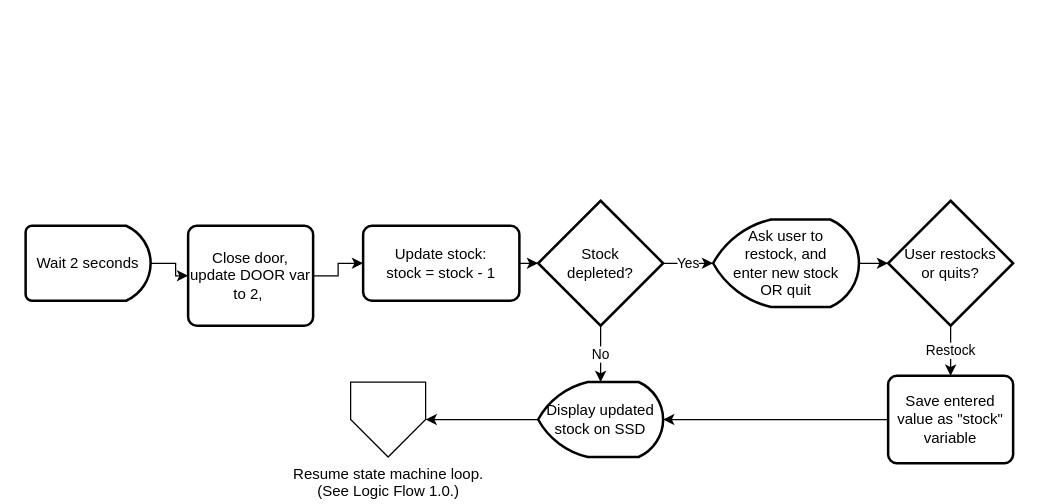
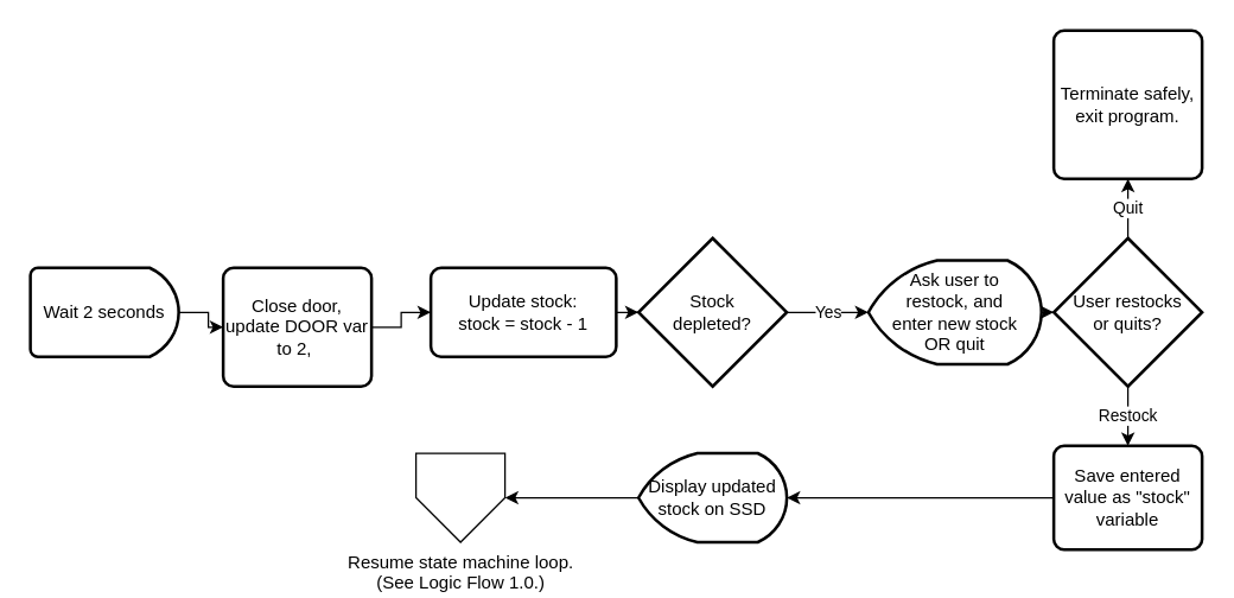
  <mxCell id="0" />
  <mxCell id="1" parent="0" />
  <mxCell id="2" value="" style="edgeStyle=orthogonalEdgeStyle;rounded=0;orthogonalLoop=1;jettySize=auto;html=1;" edge="1" parent="1" source="3" target="6"><mxGeometry relative="1" as="geometry" /></mxCell>
  <mxCell id="3" value="Update stock:&lt;br&gt;stock = stock - 1" style="rounded=1;whiteSpace=wrap;html=1;absoluteArcSize=1;arcSize=14;strokeWidth=2;" vertex="1" parent="1"><mxGeometry x="290" y="180" width="125" height="60" as="geometry" /></mxCell>
  <mxCell id="4" value="Yes" style="edgeStyle=orthogonalEdgeStyle;rounded=0;orthogonalLoop=1;jettySize=auto;html=1;" edge="1" parent="1" source="6" target="12"><mxGeometry relative="1" as="geometry" /></mxCell>
- <mxCell id="5" value="No" style="edgeStyle=orthogonalEdgeStyle;rounded=0;orthogonalLoop=1;jettySize=auto;html=1;" edge="1" parent="1" source="6" target="20"><mxGeometry relative="1" as="geometry" /></mxCell>
  <mxCell id="6" value="Stock &lt;br&gt;depleted?" style="strokeWidth=2;html=1;shape=mxgraph.flowchart.decision;whiteSpace=wrap;" vertex="1" parent="1"><mxGeometry x="430" y="160" width="100" height="100" as="geometry" /></mxCell>
  <mxCell id="7" value="" style="edgeStyle=orthogonalEdgeStyle;rounded=0;orthogonalLoop=1;jettySize=auto;html=1;" edge="1" parent="1" source="8" target="3"><mxGeometry relative="1" as="geometry" /></mxCell>
  <mxCell id="8" value="Close door, update DOOR var to 2,&amp;nbsp;" style="rounded=1;whiteSpace=wrap;html=1;absoluteArcSize=1;arcSize=14;strokeWidth=2;" vertex="1" parent="1"><mxGeometry x="150" y="180" width="100" height="80" as="geometry" /></mxCell>
  <mxCell id="9" value="" style="edgeStyle=orthogonalEdgeStyle;rounded=0;orthogonalLoop=1;jettySize=auto;html=1;" edge="1" parent="1" source="10" target="8"><mxGeometry relative="1" as="geometry" /></mxCell>
  <mxCell id="10" value="Wait 2 seconds" style="strokeWidth=2;html=1;shape=mxgraph.flowchart.delay;whiteSpace=wrap;" vertex="1" parent="1"><mxGeometry x="20" y="180" width="100" height="60" as="geometry" /></mxCell>
  <mxCell id="11" value="" style="edgeStyle=orthogonalEdgeStyle;rounded=0;orthogonalLoop=1;jettySize=auto;html=1;" edge="1" parent="1" source="12" target="15"><mxGeometry relative="1" as="geometry" /></mxCell>
- <mxCell id="12" value="Ask user to &lt;br&gt;restock, and &lt;br&gt;enter new stock &lt;br&gt;OR quit" style="strokeWidth=2;html=1;shape=mxgraph.flowchart.display;whiteSpace=wrap;" vertex="1" parent="1"><mxGeometry x="570" y="175" width="116.67" height="70" as="geometry" /></mxCell>
+ <mxCell id="12" value="Ask user to &lt;br&gt;restock, and &lt;br&gt;enter new stock &lt;br&gt;OR quit" style="strokeWidth=2;html=1;shape=mxgraph.flowchart.display;whiteSpace=wrap;" vertex="1" parent="1"><mxGeometry x="585" y="175" width="116.67" height="70" as="geometry" /></mxCell>
+ <mxCell id="13" value="Quit" style="edgeStyle=orthogonalEdgeStyle;rounded=0;orthogonalLoop=1;jettySize=auto;html=1;" edge="1" parent="1" source="15" target="16"><mxGeometry relative="1" as="geometry" /></mxCell>
  <mxCell id="14" value="Restock" style="edgeStyle=orthogonalEdgeStyle;rounded=0;orthogonalLoop=1;jettySize=auto;html=1;" edge="1" parent="1" source="15" target="18"><mxGeometry relative="1" as="geometry" /></mxCell>
  <mxCell id="15" value="User restocks &lt;br&gt;or quits?" style="strokeWidth=2;html=1;shape=mxgraph.flowchart.decision;whiteSpace=wrap;" vertex="1" parent="1"><mxGeometry x="710" y="160" width="100" height="100" as="geometry" /></mxCell>
+ <mxCell id="16" value="Terminate safely, exit program." style="rounded=1;whiteSpace=wrap;html=1;absoluteArcSize=1;arcSize=14;strokeWidth=2;" vertex="1" parent="1"><mxGeometry x="710" y="20" width="100" height="100" as="geometry" /></mxCell>
  <mxCell id="17" style="edgeStyle=orthogonalEdgeStyle;rounded=0;orthogonalLoop=1;jettySize=auto;html=1;entryX=1;entryY=0.5;entryDx=0;entryDy=0;entryPerimeter=0;" edge="1" parent="1" source="18" target="20"><mxGeometry relative="1" as="geometry" /></mxCell>
  <mxCell id="18" value="Save entered value as &quot;stock&quot; variable" style="rounded=1;whiteSpace=wrap;html=1;absoluteArcSize=1;arcSize=14;strokeWidth=2;" vertex="1" parent="1"><mxGeometry x="710" y="300" width="100" height="70" as="geometry" /></mxCell>
  <mxCell id="19" value="" style="edgeStyle=orthogonalEdgeStyle;rounded=0;orthogonalLoop=1;jettySize=auto;html=1;" edge="1" parent="1" source="20" target="21"><mxGeometry relative="1" as="geometry" /></mxCell>
  <mxCell id="20" value="Display updated stock on SSD" style="strokeWidth=2;html=1;shape=mxgraph.flowchart.display;whiteSpace=wrap;" vertex="1" parent="1"><mxGeometry x="430" y="305" width="100" height="60" as="geometry" /></mxCell>
  <mxCell id="21" value="Resume state machine loop.&lt;br&gt;(See Logic Flow 1.0.)" style="verticalLabelPosition=bottom;verticalAlign=top;html=1;shape=offPageConnector;rounded=0;size=0.5;" vertex="1" parent="1"><mxGeometry x="280" y="305" width="60" height="60" as="geometry" /></mxCell>
